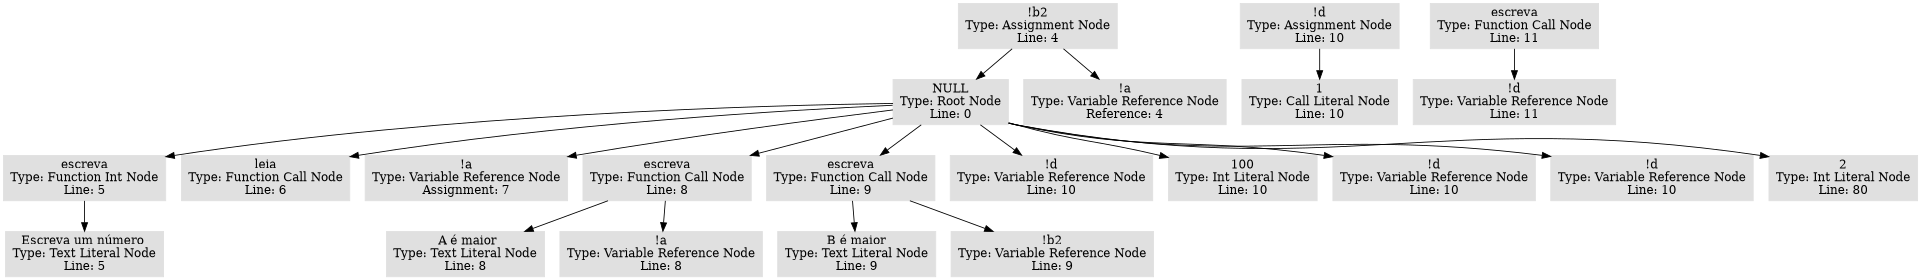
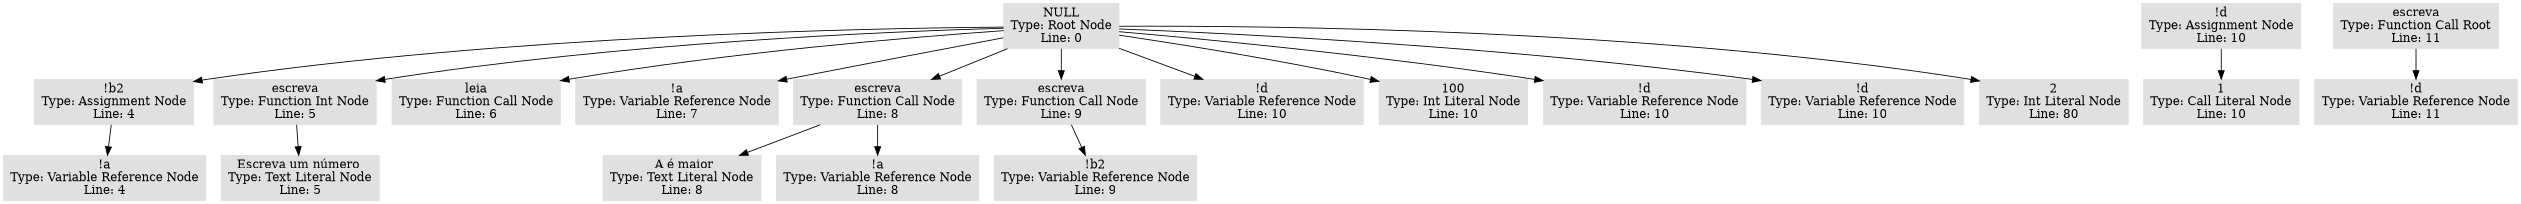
  digraph {
    node [color="#E0E0E0" shape=box style=filled]
    n1 [label="NULL\nType: Root Node\nLine: 0"]
    n2 [label="!b2\nType: Assignment Node\nLine: 4"]
    n3 [label="escreva\nType: Function Int Node\nLine: 5"]
    n4 [label="leia\nType: Function Call Node\nLine: 6"]
-   n5 [label="!a\nType: Variable Reference Node\nAssignment: 7"]
+   n5 [label="!a\nType: Variable Reference Node\nLine: 7"]
    n6 [label="escreva\nType: Function Call Node\nLine: 8"]
    n7 [label="escreva\nType: Function Call Node\nLine: 9"]
    n8 [label="!d\nType: Variable Reference Node\nLine: 10"]
    n9 [label="100\nType: Int Literal Node\nLine: 10"]
    n10 [label="!d\nType: Variable Reference Node\nLine: 10"]
    n11 [label="!d\nType: Variable Reference Node\nLine: 10"]
    n12 [label="2\nType: Int Literal Node\nLine: 80"]
-   n13 [label="!a\nType: Variable Reference Node\nReference: 4"]
+   n13 [label="!a\nType: Variable Reference Node\nLine: 4"]
    n14 [label="Escreva um número \nType: Text Literal Node\nLine: 5"]
    n15 [label=" A é maior\nType: Text Literal Node\nLine: 8"]
    n16 [label="!a\nType: Variable Reference Node\nLine: 8"]
-   n17 [label="B é maior\nType: Text Literal Node\nLine: 9"]
    n18 [label="!b2\nType: Variable Reference Node\nLine: 9"]
    n19 [label="!d\nType: Assignment Node\nLine: 10"]
    n20 [label="1\nType: Call Literal Node\nLine: 10"]
-   n21 [label="escreva\nType: Function Call Node\nLine: 11"]
+   n21 [label="escreva\nType: Function Call Root\nLine: 11"]
    n22 [label="!d\nType: Variable Reference Node\nLine: 11"]
-   n2 -> n1
+   n1 -> n2
    n1 -> n3
    n1 -> n4
    n1 -> n5
    n1 -> n6
    n1 -> n7
    n1 -> n8
    n1 -> n9
    n1 -> n10
    n1 -> n11
    n1 -> n12
    n2 -> n13
    n3 -> n14
    n6 -> n15
    n6 -> n16
-   n7 -> n17
    n7 -> n18
    n19 -> n20
    n21 -> n22
  }
